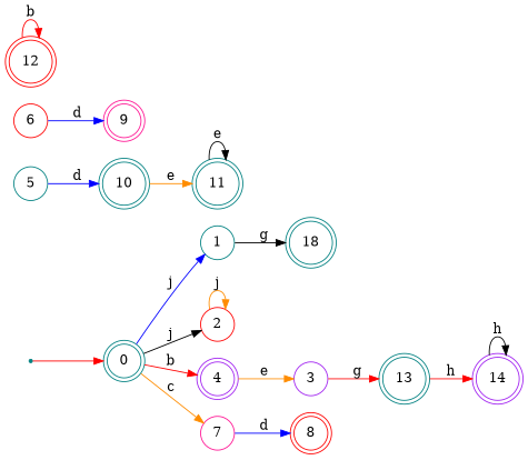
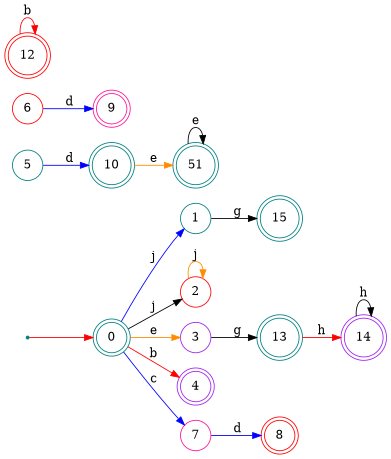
  digraph {
    rankdir=LR
    node [color=teal shape=doublecircle]
    edge [color=blue]
    dummy0 [shape=point]
    0
    1 [shape=circle]
    2 [color=red shape=circle]
    3 [color=purple shape=circle]
    4 [color=purple]
    7 [color=deeppink shape=circle]
-   15 [label=18]
+   15
    13
    5 [shape=circle]
    10
    6 [color=red shape=circle]
    9 [color=deeppink]
    8 [color=red]
    14 [color=purple]
    12 [color=red]
-   11
+   11 [label=51]
    dummy0 -> 0 [color=red]
    0 -> 1 [label=j]
    0 -> 2 [color=black label=j]
-   4 -> 3 [color=darkorange label=e]
+   0 -> 3 [color=darkorange label=e]
    0 -> 4 [color=red label=b]
-   0 -> 7 [color=darkorange label=c]
+   0 -> 7 [label=c]
    1 -> 15 [color=black label=g]
    2 -> 2 [color=darkorange label=j]
-   3 -> 13 [color=red label=g]
+   3 -> 13 [color=black label=g]
    7 -> 8 [label=d]
    13 -> 14 [color=red label=h]
    5 -> 10 [label=d]
    10 -> 11 [color=darkorange label=e]
    6 -> 9 [label=d]
    14 -> 14 [color=black label=h]
    12 -> 12 [color=red label=b]
    11 -> 11 [color=black label=e]
  }
